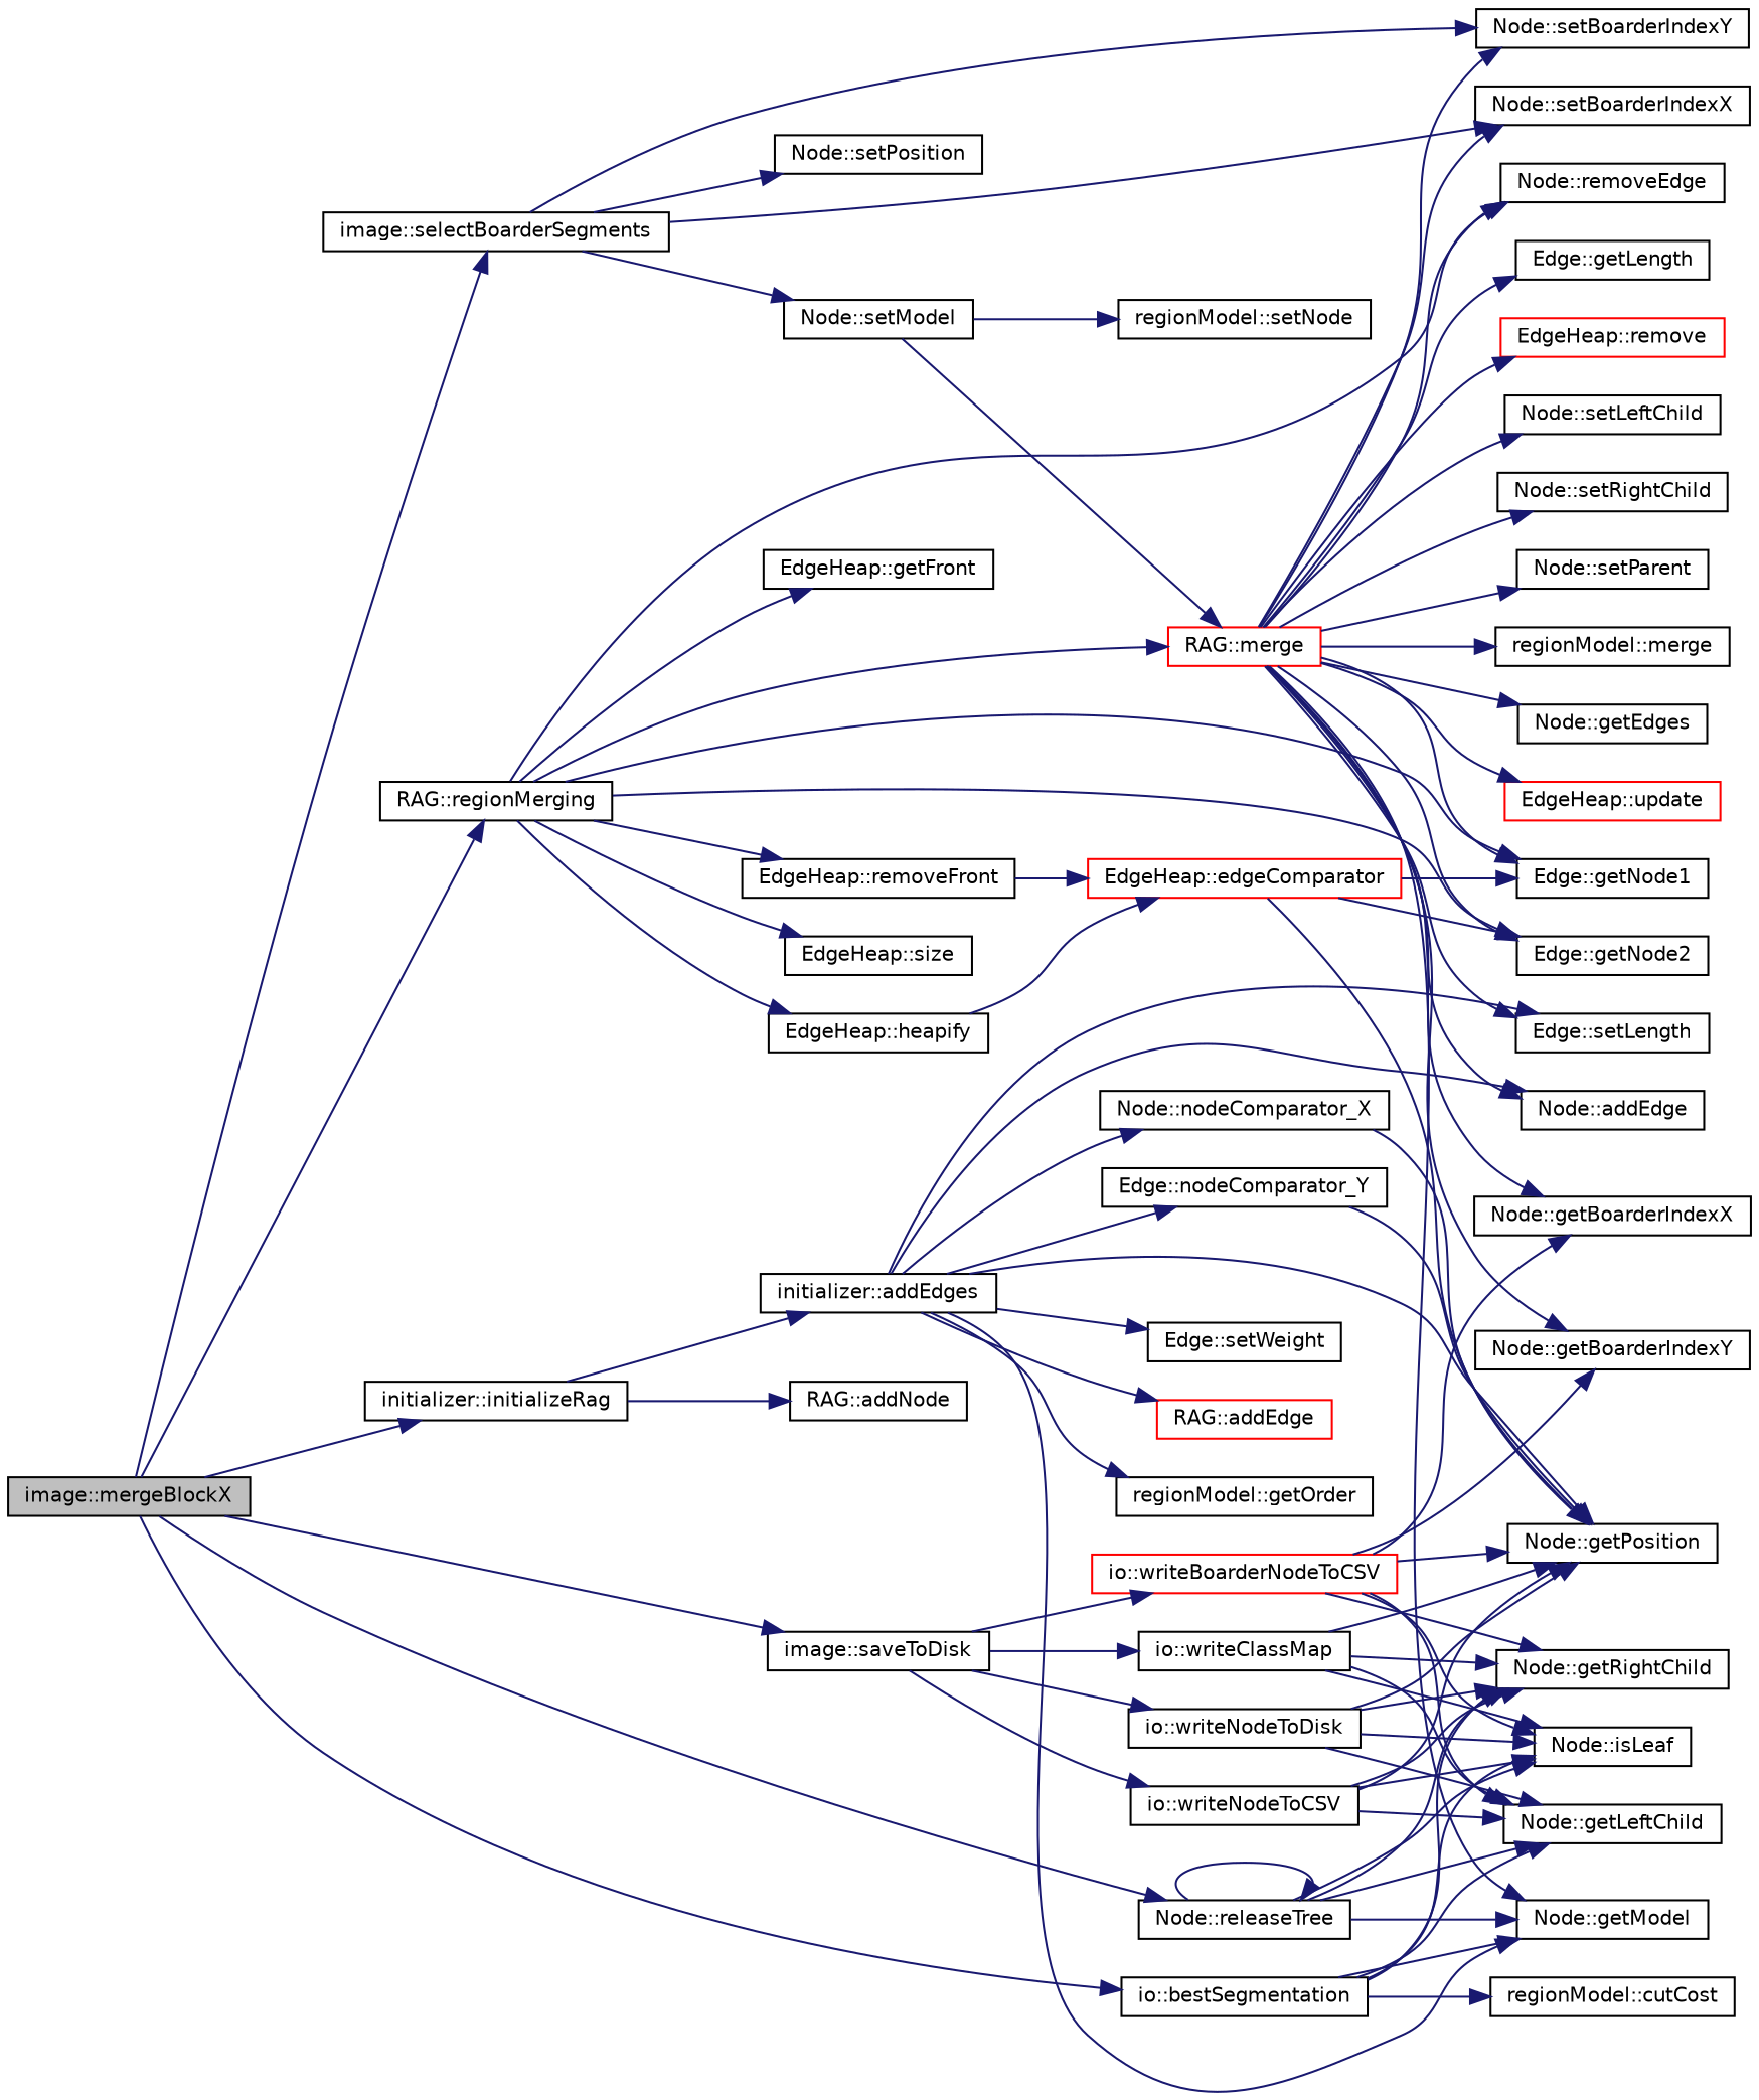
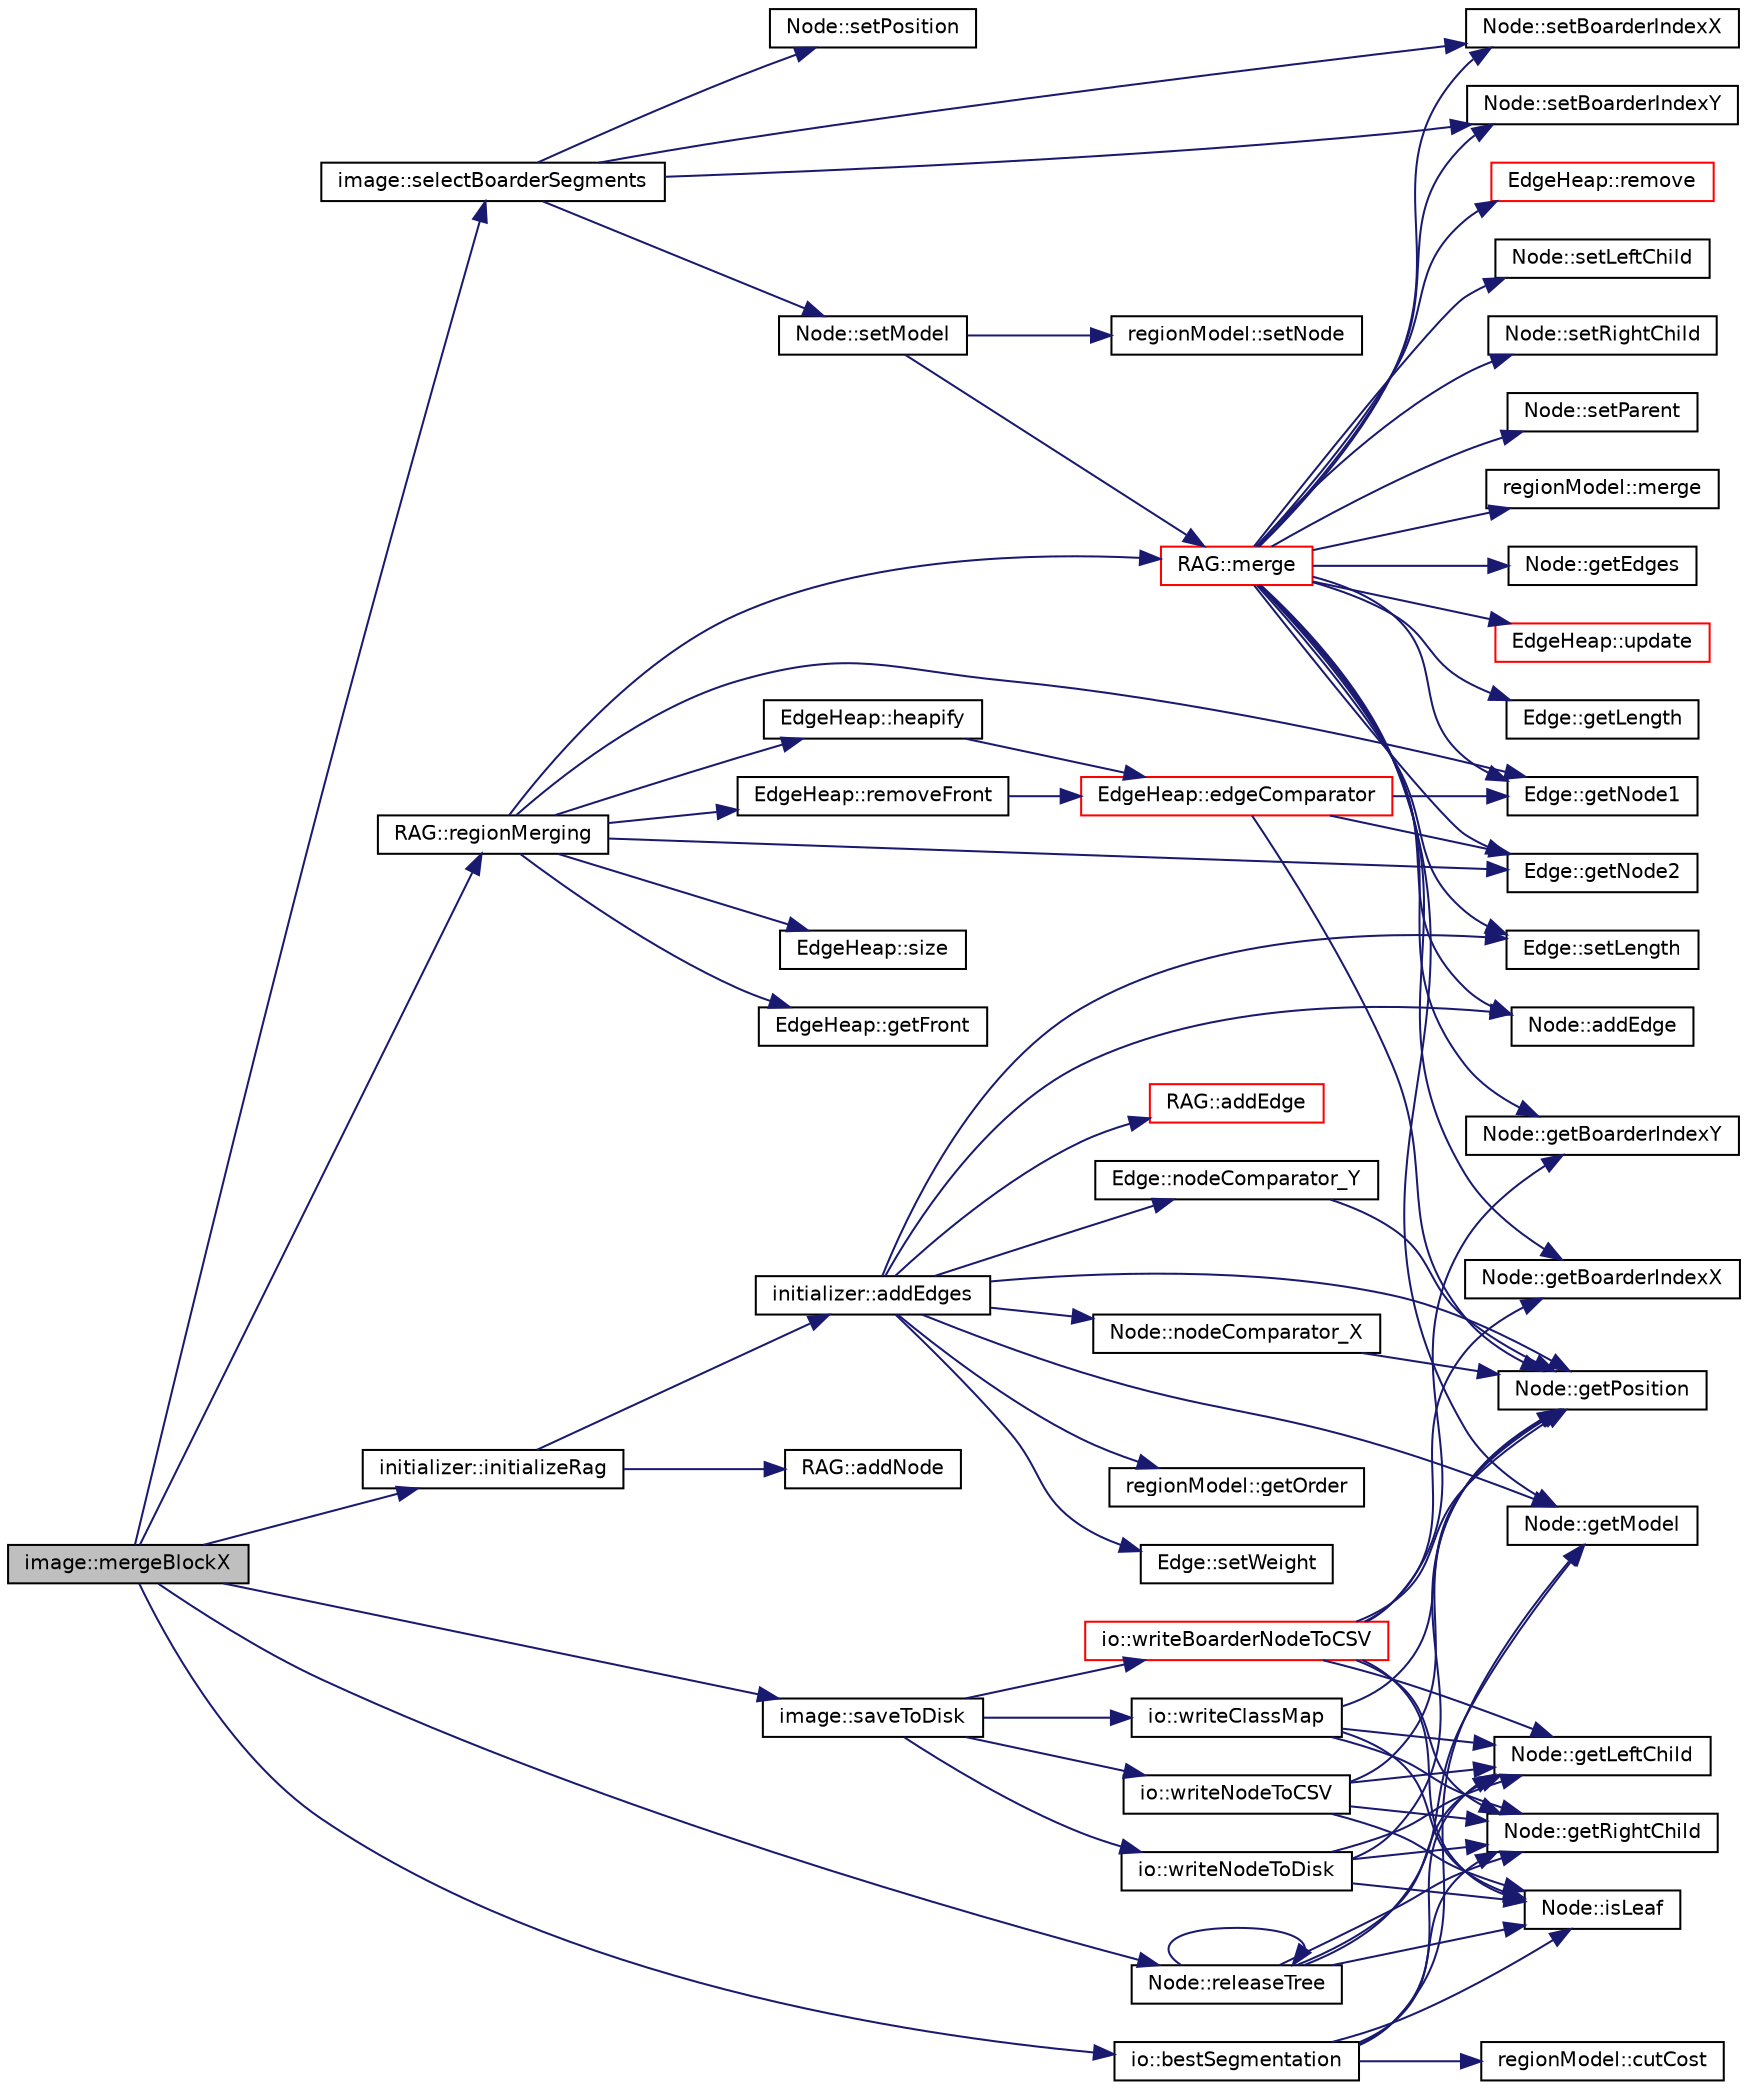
  digraph {
    rankdir=LR
    node [color=black fillcolor=white fontname=Helvetica fontsize=10 shape=record style=filled]
    edge [color=midnightblue fontname=Helvetica fontsize=10 labelfontname=Helvetica labelfontsize=10 style=solid]
    n1 [fillcolor=grey75 fontcolor=black height=0.2 label="image::mergeBlockX" width=0.4]
    n2 [height=0.2 label="image::selectBoarderSegments" width=0.4]
    n3 [height=0.2 label="initializer::initializeRag" width=0.4]
    n4 [height=0.2 label="RAG::regionMerging" width=0.4]
    n5 [height=0.2 label="io::bestSegmentation" width=0.4]
    n6 [height=0.2 label="image::saveToDisk" width=0.4]
    n7 [height=0.2 label="Node::releaseTree" width=0.4]
    n8 [height=0.2 label="Node::setPosition" width=0.4]
    n9 [height=0.2 label="Node::setBoarderIndexX" width=0.4]
    n10 [height=0.2 label="Node::setBoarderIndexY" width=0.4]
    n11 [height=0.2 label="Node::setModel" width=0.4]
    n12 [height=0.2 label="RAG::addNode" width=0.4]
    n13 [height=0.2 label="initializer::addEdges" width=0.4]
    n14 [height=0.2 label="EdgeHeap::heapify" width=0.4]
    n15 [height=0.2 label="Edge::getNode1" width=0.4]
    n16 [height=0.2 label="Edge::getNode2" width=0.4]
    n17 [height=0.2 label="EdgeHeap::size" width=0.4]
    n18 [height=0.2 label="EdgeHeap::getFront" width=0.4]
    n19 [height=0.2 label="EdgeHeap::removeFront" width=0.4]
-   n20 [height=0.2 label="Node::removeEdge" width=0.4]
    n21 [color=red height=0.2 label="RAG::merge" width=0.4]
    n22 [height=0.2 label="Node::getModel" width=0.4]
    n23 [height=0.2 label="Node::isLeaf" width=0.4]
    n24 [height=0.2 label="Node::getLeftChild" width=0.4]
    n25 [height=0.2 label="Node::getRightChild" width=0.4]
    n26 [height=0.2 label="regionModel::cutCost" width=0.4]
    n27 [height=0.2 label="io::writeNodeToDisk" width=0.4]
    n28 [height=0.2 label="io::writeNodeToCSV" width=0.4]
    n29 [height=0.2 label="io::writeClassMap" width=0.4]
    n30 [color=red height=0.2 label="io::writeBoarderNodeToCSV" width=0.4]
    n31 [height=0.2 label="regionModel::setNode" width=0.4]
    n32 [height=0.2 label="Node::nodeComparator_X" width=0.4]
    n33 [height=0.2 label="Node::getPosition" width=0.4]
    n34 [height=0.2 label="regionModel::getOrder" width=0.4]
    n35 [height=0.2 label="Edge::setWeight" width=0.4]
    n36 [height=0.2 label="Edge::setLength" width=0.4]
    n37 [height=0.2 label="Node::addEdge" width=0.4]
    n38 [color=red height=0.2 label="RAG::addEdge" width=0.4]
    n39 [height=0.2 label="Edge::nodeComparator_Y" width=0.4]
    n40 [color=red height=0.2 label="EdgeHeap::edgeComparator" width=0.4]
    n41 [height=0.2 label="Node::setLeftChild" width=0.4]
    n42 [height=0.2 label="Node::setRightChild" width=0.4]
    n43 [height=0.2 label="Node::setParent" width=0.4]
    n44 [height=0.2 label="Node::getBoarderIndexX" width=0.4]
    n45 [height=0.2 label="Node::getBoarderIndexY" width=0.4]
    n46 [height=0.2 label="regionModel::merge" width=0.4]
    n47 [height=0.2 label="Node::getEdges" width=0.4]
    n48 [color=red height=0.2 label="EdgeHeap::update" width=0.4]
    n49 [height=0.2 label="Edge::getLength" width=0.4]
    n50 [color=red height=0.2 label="EdgeHeap::remove" width=0.4]
    n1 -> n2
    n1 -> n3
    n1 -> n4
    n1 -> n5
    n1 -> n6
    n1 -> n7
    n2 -> n8
    n2 -> n9
    n2 -> n10
    n2 -> n11
    n3 -> n12
    n3 -> n13
    n4 -> n14
    n4 -> n15
    n4 -> n16
    n4 -> n17
    n4 -> n18
    n4 -> n19
-   n4 -> n20
    n4 -> n21
    n5 -> n22
    n5 -> n23
    n5 -> n24
    n5 -> n25
    n5 -> n26
    n6 -> n27
    n6 -> n28
    n6 -> n29
    n6 -> n30
    n7 -> n7
    n7 -> n22
    n7 -> n23
    n7 -> n24
    n7 -> n25
    n11 -> n21
    n11 -> n31
    n13 -> n22
    n13 -> n32
    n13 -> n33
    n13 -> n34
    n13 -> n35
    n13 -> n36
    n13 -> n37
    n13 -> n38
    n13 -> n39
    n14 -> n40
    n19 -> n40
    n21 -> n9
    n21 -> n10
    n21 -> n15
    n21 -> n16
-   n21 -> n20
    n21 -> n22
    n21 -> n36
    n21 -> n37
    n21 -> n41
    n21 -> n42
    n21 -> n43
    n21 -> n44
    n21 -> n45
    n21 -> n46
    n21 -> n47
    n21 -> n48
    n21 -> n49
    n21 -> n50
    n27 -> n23
    n27 -> n24
    n27 -> n25
    n27 -> n33
    n28 -> n23
    n28 -> n24
    n28 -> n25
    n28 -> n33
    n29 -> n23
    n29 -> n24
    n29 -> n25
    n29 -> n33
    n30 -> n23
    n30 -> n24
    n30 -> n25
    n30 -> n33
    n30 -> n44
    n30 -> n45
    n32 -> n33
    n39 -> n33
    n40 -> n15
    n40 -> n16
    n40 -> n33
  }
